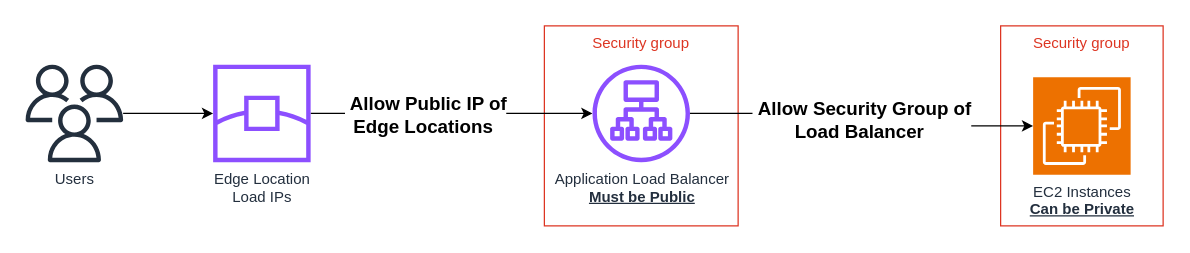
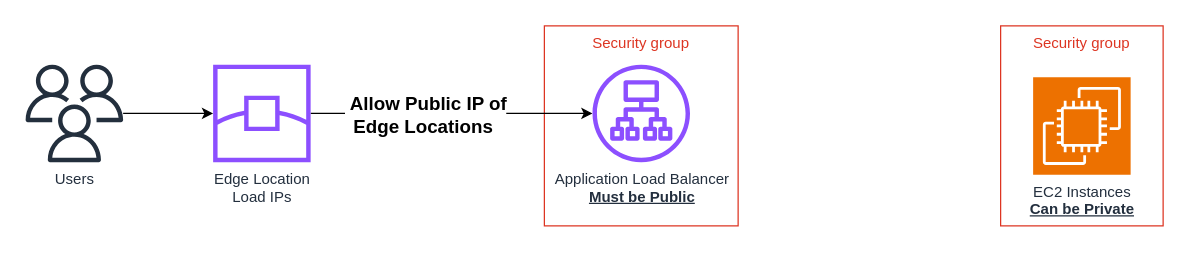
  <mxCell id="0" />
  <mxCell id="1" parent="0" />
  <mxCell id="2" value="Security group" style="fillColor=none;strokeColor=#DD3522;verticalAlign=top;fontStyle=0;fontColor=#DD3522;whiteSpace=wrap;html=1;" vertex="1" parent="1"><mxGeometry x="435" y="20" width="155" height="160" as="geometry" /></mxCell>
  <mxCell id="3" value="Security group" style="fillColor=none;strokeColor=#DD3522;verticalAlign=top;fontStyle=0;fontColor=#DD3522;whiteSpace=wrap;html=1;" vertex="1" parent="1"><mxGeometry x="800" y="20" width="130" height="160" as="geometry" /></mxCell>
  <mxCell id="4" style="edgeStyle=orthogonalEdgeStyle;rounded=0;orthogonalLoop=1;jettySize=auto;html=1;" edge="1" parent="1" source="5" target="8"><mxGeometry relative="1" as="geometry" /></mxCell>
  <mxCell id="5" value="Users" style="sketch=0;outlineConnect=0;fontColor=#232F3E;gradientColor=none;fillColor=#232F3D;strokeColor=none;dashed=0;verticalLabelPosition=bottom;verticalAlign=top;align=center;html=1;fontSize=12;fontStyle=0;aspect=fixed;pointerEvents=1;shape=mxgraph.aws4.users;" vertex="1" parent="1"><mxGeometry x="20" y="51" width="78" height="78" as="geometry" /></mxCell>
  <mxCell id="6" style="edgeStyle=orthogonalEdgeStyle;rounded=0;orthogonalLoop=1;jettySize=auto;html=1;" edge="1" parent="1" source="8" target="11"><mxGeometry relative="1" as="geometry" /></mxCell>
  <mxCell id="7" value="&lt;span style=&quot;font-size: 15px; font-weight: 700;&quot;&gt;&amp;nbsp;Allow Public IP of&lt;/span&gt;&lt;div&gt;&lt;span style=&quot;font-size: 15px; font-weight: 700;&quot;&gt;Edge Locations&amp;nbsp;&lt;/span&gt;&lt;/div&gt;" style="edgeLabel;html=1;align=center;verticalAlign=middle;resizable=0;points=[];" vertex="1" connectable="0" parent="6"><mxGeometry x="-0.323" y="2" relative="1" as="geometry"><mxPoint x="15" y="2" as="offset" /></mxGeometry></mxCell>
  <mxCell id="8" value="Edge Location&lt;div&gt;Load IPs&lt;/div&gt;" style="sketch=0;outlineConnect=0;fontColor=#232F3E;gradientColor=none;fillColor=#8C4FFF;strokeColor=none;dashed=0;verticalLabelPosition=bottom;verticalAlign=top;align=center;html=1;fontSize=12;fontStyle=0;aspect=fixed;pointerEvents=1;shape=mxgraph.aws4.edge_location;" vertex="1" parent="1"><mxGeometry x="170" y="51" width="78" height="78" as="geometry" /></mxCell>
  <mxCell id="9" value="EC2 Instances&lt;div&gt;&lt;b&gt;&lt;u&gt;Can be Private&lt;/u&gt;&lt;/b&gt;&lt;/div&gt;" style="sketch=0;points=[[0,0,0],[0.25,0,0],[0.5,0,0],[0.75,0,0],[1,0,0],[0,1,0],[0.25,1,0],[0.5,1,0],[0.75,1,0],[1,1,0],[0,0.25,0],[0,0.5,0],[0,0.75,0],[1,0.25,0],[1,0.5,0],[1,0.75,0]];outlineConnect=0;fontColor=#232F3E;fillColor=#ED7100;strokeColor=#ffffff;dashed=0;verticalLabelPosition=bottom;verticalAlign=top;align=center;html=1;fontSize=12;fontStyle=0;aspect=fixed;shape=mxgraph.aws4.resourceIcon;resIcon=mxgraph.aws4.ec2;" vertex="1" parent="1"><mxGeometry x="826" y="61" width="78" height="78" as="geometry" /></mxCell>
- <mxCell id="10" value="&lt;span style=&quot;font-size: 15px; font-weight: 700;&quot;&gt;&amp;nbsp;Allow Security Group of&lt;/span&gt;&lt;div&gt;&lt;span style=&quot;font-size: 15px; font-weight: 700;&quot;&gt;Load Balancer&amp;nbsp;&lt;/span&gt;&lt;/div&gt;" style="edgeStyle=orthogonalEdgeStyle;rounded=0;orthogonalLoop=1;jettySize=auto;html=1;" edge="1" parent="1" source="11" target="9"><mxGeometry x="-0.003" relative="1" as="geometry"><mxPoint as="offset" /></mxGeometry></mxCell>
  <mxCell id="11" value="Application Load Balancer&lt;div&gt;&lt;b&gt;&lt;u&gt;Must be Public&lt;/u&gt;&lt;/b&gt;&lt;/div&gt;" style="sketch=0;outlineConnect=0;fontColor=#232F3E;gradientColor=none;fillColor=#8C4FFF;strokeColor=none;dashed=0;verticalLabelPosition=bottom;verticalAlign=top;align=center;html=1;fontSize=12;fontStyle=0;aspect=fixed;pointerEvents=1;shape=mxgraph.aws4.application_load_balancer;" vertex="1" parent="1"><mxGeometry x="473.5" y="51" width="78" height="78" as="geometry" /></mxCell>
